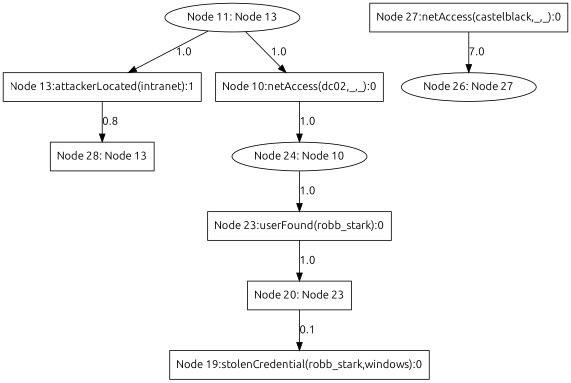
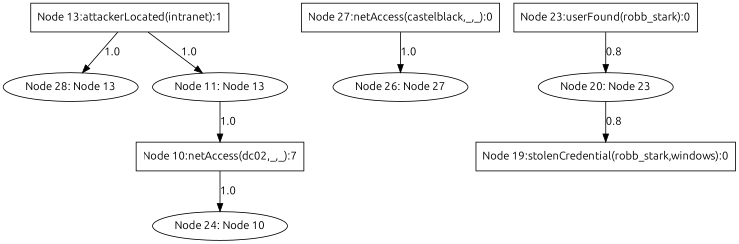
  strict digraph {
    fontname=Ubuntu
    node [fontname=Ubuntu nodeType=AND probArray=1.0 shape=ellipse]
    edge [color=black fontname=Ubuntu]
-   n1 [label="Node 28: Node 13" shape=box]
+   n1 [label="Node 28: Node 13"]
    n2 [label="Node 27:netAccess(castelblack,_,_):0" nodeType=OR shape=box]
    n3 [label="Node 26: Node 27"]
    n4 [label="Node 19:stolenCredential(robb_stark,windows):0" nodeType=OR probArray="0.8 0.8" shape=box]
    n5 [label="Node 24: Node 10"]
    n6 [label="Node 23:userFound(robb_stark):0" nodeType=OR shape=box]
-   n7 [label="Node 20: Node 23" shape=box]
+   n7 [label="Node 20: Node 23"]
    n8 [label="Node 13:attackerLocated(intranet):1" shape=box]
    n9 [label="Node 11: Node 13"]
-   n10 [label="Node 10:netAccess(dc02,_,_):0" nodeType=OR shape=box]
-   n2 -> n3 [label=7.0]
-   n5 -> n6 [label=1.0]
-   n6 -> n7 [label=1.0]
-   n7 -> n4 [label=0.1]
-   n8 -> n1 [label=0.8]
-   n9 -> n8 [label=1.0]
+   n10 [label="Node 10:netAccess(dc02,_,_):7" nodeType=OR shape=box]
+   n2 -> n3 [label=1.0]
+   n6 -> n7 [label=0.8]
+   n7 -> n4 [label=0.8]
+   n8 -> n1 [label=1.0]
+   n8 -> n9 [label=1.0]
    n9 -> n10 [label=1.0]
    n10 -> n5 [label=1.0]
  }
